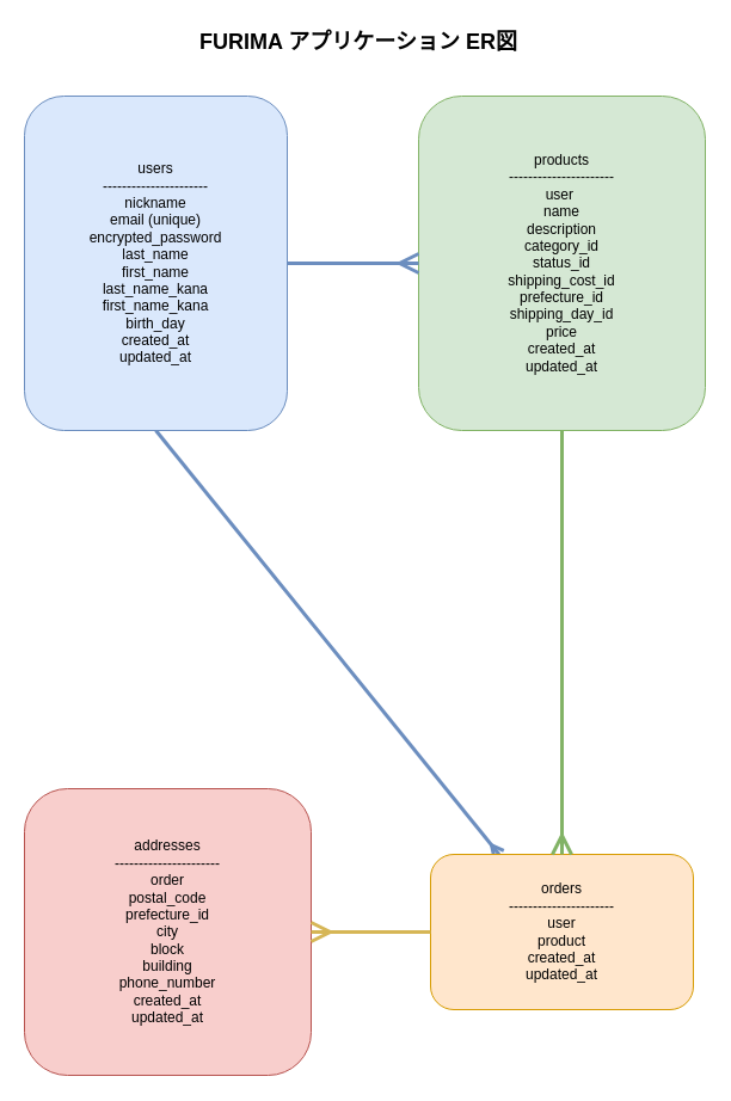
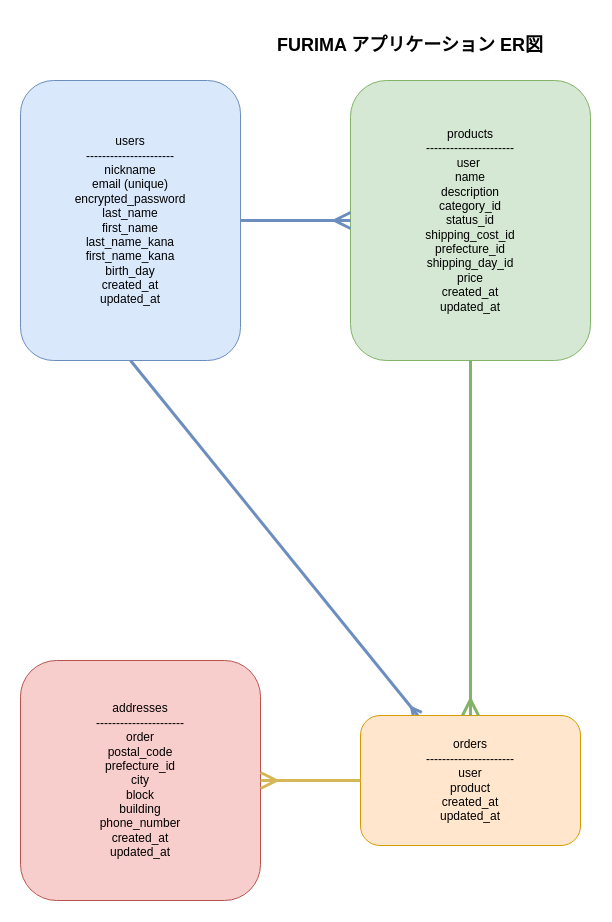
  <mxCell id="0" />
  <mxCell id="1" parent="0" />
  <mxCell id="2" style="edgeStyle=none;html=1;exitX=0.5;exitY=1;exitDx=0;exitDy=0;strokeWidth=3;endArrow=ERmany;endFill=0;fillColor=#dae8fc;strokeColor=#6c8ebf;" parent="1" source="3" target="5" edge="1"><mxGeometry relative="1" as="geometry" /></mxCell>
  <mxCell id="3" value="users&#10;----------------------&#10;nickname&#10;email (unique)&#10;encrypted_password&#10;last_name&#10;first_name&#10;last_name_kana&#10;first_name_kana&#10;birth_day&#10;created_at&#10;updated_at" style="shape=rectangle;whiteSpace=wrap;rounded=1;fillColor=#dae8fc;strokeColor=#6c8ebf;fontSize=12;" parent="1" vertex="1"><mxGeometry x="20" y="80" width="220" height="280" as="geometry" /></mxCell>
  <mxCell id="4" value="products&#10;----------------------&#10;user &#10;name&#10;description&#10;category_id&#10;status_id&#10;shipping_cost_id&#10;prefecture_id&#10;shipping_day_id&#10;price&#10;created_at&#10;updated_at" style="shape=rectangle;whiteSpace=wrap;rounded=1;fillColor=#d5e8d4;strokeColor=#82b366;fontSize=12;" parent="1" vertex="1"><mxGeometry x="350" y="80" width="240" height="280" as="geometry" /></mxCell>
  <mxCell id="5" value="orders&#10;----------------------&#10;user&#10;product&#10;created_at&#10;updated_at" style="shape=rectangle;whiteSpace=wrap;rounded=1;fontSize=12;glass=0;fillColor=#ffe6cc;strokeColor=#d79b00;" parent="1" vertex="1"><mxGeometry x="360" y="715" width="220" height="130" as="geometry" /></mxCell>
  <mxCell id="6" value="addresses&#10;----------------------&#10;order&#10;postal_code&#10;prefecture_id&#10;city&#10;block&#10;building&#10;phone_number&#10;created_at&#10;updated_at" style="shape=rectangle;whiteSpace=wrap;rounded=1;fillColor=#f8cecc;strokeColor=#b85450;fontSize=12;" parent="1" vertex="1"><mxGeometry x="20" y="660" width="240" height="240" as="geometry" /></mxCell>
  <mxCell id="7" style="endArrow=ERmany;endFill=0;strokeWidth=3;strokeColor=#6c8ebf;endSize=12;" parent="1" source="3" target="4" edge="1"><mxGeometry width="50" height="50" relative="1" as="geometry"><mxPoint x="240" y="220" as="sourcePoint" /><mxPoint x="360" y="220" as="targetPoint" /><Array as="points"><mxPoint x="310" y="220" /></Array></mxGeometry></mxCell>
  <mxCell id="8" style="endArrow=ERmany;endFill=0;strokeWidth=3;strokeColor=#82b366;endSize=12;startArrow=none;startFill=0;" parent="1" target="5" edge="1"><mxGeometry width="50" height="50" relative="1" as="geometry"><mxPoint x="470" y="360" as="sourcePoint" /><mxPoint x="480" y="710" as="targetPoint" /><Array as="points"><mxPoint x="470" y="660" /></Array></mxGeometry></mxCell>
  <mxCell id="9" style="endArrow=ERmany;endFill=0;strokeWidth=3;strokeColor=#d6b656;endSize=12;" parent="1" source="5" target="6" edge="1"><mxGeometry width="50" height="50" relative="1" as="geometry"><mxPoint x="360" y="780" as="sourcePoint" /><mxPoint x="260" y="780" as="targetPoint" /></mxGeometry></mxCell>
- <mxCell id="10" value="FURIMA アプリケーション ER図" style="text;html=1;strokeColor=none;fillColor=none;align=center;verticalAlign=middle;whiteSpace=wrap;rounded=0;fontSize=18;fontStyle=1;" parent="1" vertex="1"><mxGeometry x="150" width="300" height="30" as="geometry" y="20" /></mxCell>
+ <mxCell id="10" value="FURIMA アプリケーション ER図" style="text;html=1;strokeColor=none;fillColor=none;align=center;verticalAlign=middle;whiteSpace=wrap;rounded=0;fontSize=18;fontStyle=1;" parent="1" vertex="1"><mxGeometry x="260" y="30" width="300" height="30" as="geometry" /></mxCell>
